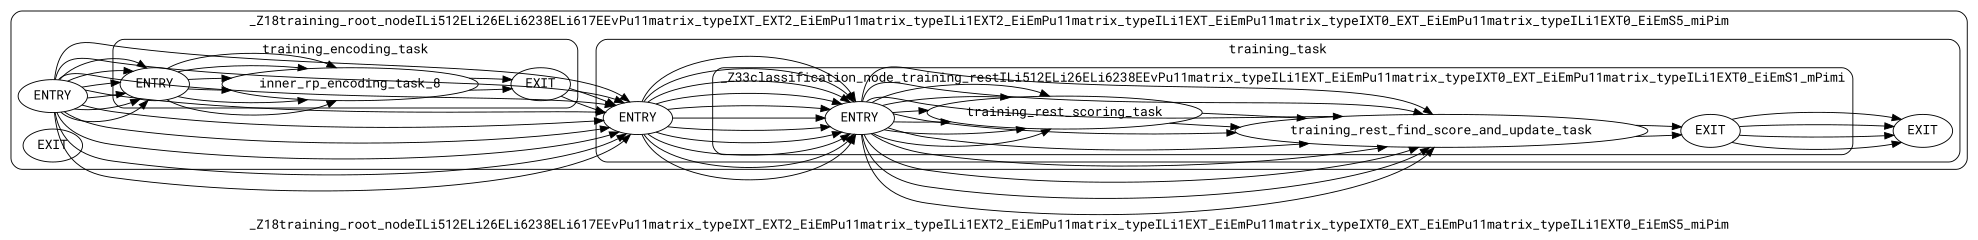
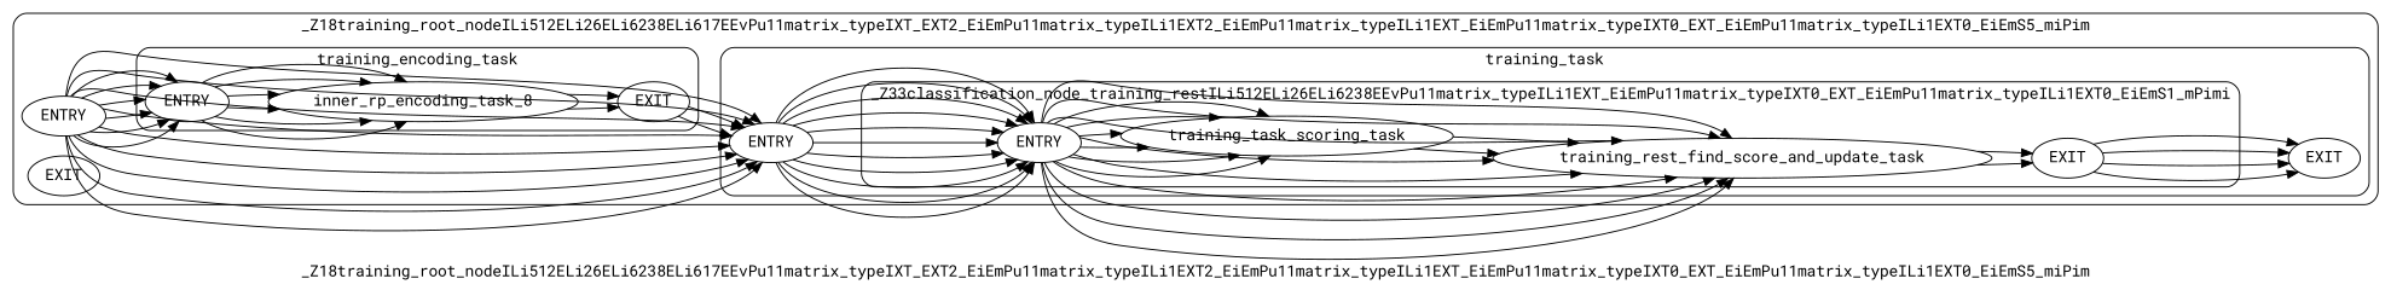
  digraph {
    compound=true
    label=_Z18training_root_nodeILi512ELi26ELi6238ELi617EEvPu11matrix_typeIXT_EXT2_EiEmPu11matrix_typeILi1EXT2_EiEmPu11matrix_typeILi1EXT_EiEmPu11matrix_typeIXT0_EXT_EiEmPu11matrix_typeILi1EXT0_EiEmS5_miPim
    style=rounded
    rankdir=LR
    fontname="Roboto Mono"
    node [fontname="Roboto Mono"]
    edge [fontname="Roboto Mono"]
    n1 [label=ENTRY]
    training_rest_find_score_and_update_task
-   training_rest_scoring_task
+   training_rest_scoring_task [label=training_task_scoring_task]
    n4 [label=EXIT]
    n5 [label=ENTRY]
    n6 [label=EXIT]
    n7 [label=ENTRY]
    inner_rp_encoding_task_8
    n9 [label=EXIT]
    n10 [label=ENTRY]
    n11 [label=EXIT]
    subgraph cluster_1 {
      n10
      n11
      subgraph cluster_2 {
        label=training_task
        n5
        n6
        subgraph cluster_3 {
          label=_Z33classification_node_training_restILi512ELi26ELi6238EEvPu11matrix_typeILi1EXT_EiEmPu11matrix_typeIXT0_EXT_EiEmPu11matrix_typeILi1EXT0_EiEmS1_mPimi
          n1
          training_rest_find_score_and_update_task
          training_rest_scoring_task
          n4
        }
      }
      subgraph cluster_4 {
        label=training_encoding_task
        n7
        inner_rp_encoding_task_8
        n9
      }
    }
    n1 -> training_rest_find_score_and_update_task
    n1 -> training_rest_find_score_and_update_task
    n1 -> training_rest_find_score_and_update_task
    n1 -> training_rest_find_score_and_update_task
    n1 -> training_rest_find_score_and_update_task
    n1 -> training_rest_find_score_and_update_task
    n1 -> training_rest_find_score_and_update_task
    n1 -> training_rest_find_score_and_update_task
    n1 -> training_rest_find_score_and_update_task
    n1 -> training_rest_scoring_task
    n1 -> training_rest_scoring_task
    n1 -> training_rest_scoring_task
    n1 -> training_rest_scoring_task
    n1 -> training_rest_scoring_task
    n1 -> training_rest_scoring_task
    training_rest_find_score_and_update_task -> n4
    training_rest_find_score_and_update_task -> n4
    training_rest_scoring_task -> training_rest_find_score_and_update_task
    training_rest_scoring_task -> training_rest_find_score_and_update_task
    n4 -> n6
    n4 -> n6
    n4 -> n6
    n4 -> n6
    n5 -> n1
    n5 -> n1
    n5 -> n1
    n5 -> n1
    n5 -> n1
    n5 -> n1
    n5 -> n1
    n5 -> n1
    n5 -> n1
    n5 -> n1
    n5 -> n1
    n7 -> inner_rp_encoding_task_8
    n7 -> inner_rp_encoding_task_8
    n7 -> inner_rp_encoding_task_8
    n7 -> inner_rp_encoding_task_8
    n7 -> inner_rp_encoding_task_8
    n7 -> inner_rp_encoding_task_8
    inner_rp_encoding_task_8 -> n9
    inner_rp_encoding_task_8 -> n9
    n9 -> n5
    n9 -> n5
    n10 -> n5
    n10 -> n5
    n10 -> n5
    n10 -> n5
    n10 -> n5
    n10 -> n5
    n10 -> n5
    n10 -> n5
    n10 -> n5
    n10 -> n7
    n10 -> n7
    n10 -> n7
    n10 -> n7
    n10 -> n7
    n10 -> n7
  }
